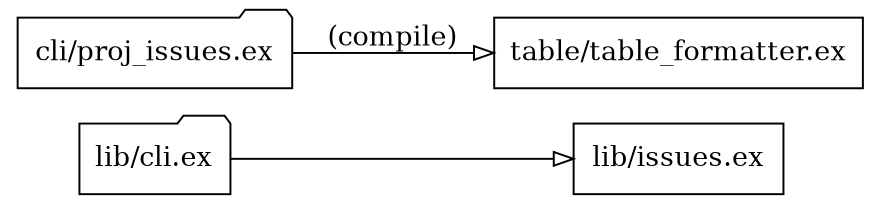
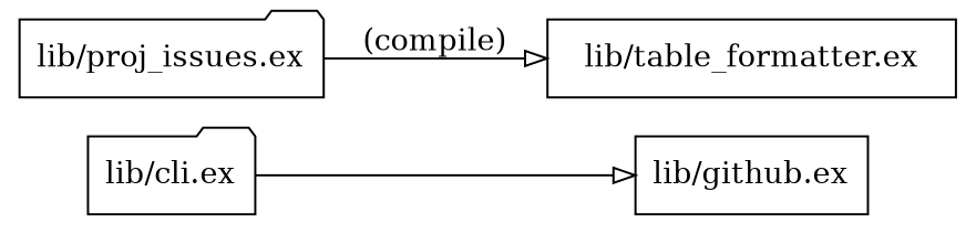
  digraph {
    rankdir=LR
    node [shape=box]
    edge [arrowhead=onormal]
-   "lib/github.ex" [label="lib/issues.ex"]
+   "lib/github.ex"
    "lib/cli.ex" [shape=folder]
-   "lib/table_formatter.ex" [label="table/table_formatter.ex"]
-   "lib/proj_issues.ex" [shape=folder label="cli/proj_issues.ex"]
+   "lib/table_formatter.ex"
+   "lib/proj_issues.ex" [shape=folder]
    "lib/cli.ex" -> "lib/github.ex"
    "lib/proj_issues.ex" -> "lib/table_formatter.ex" [label="(compile)"]
  }
